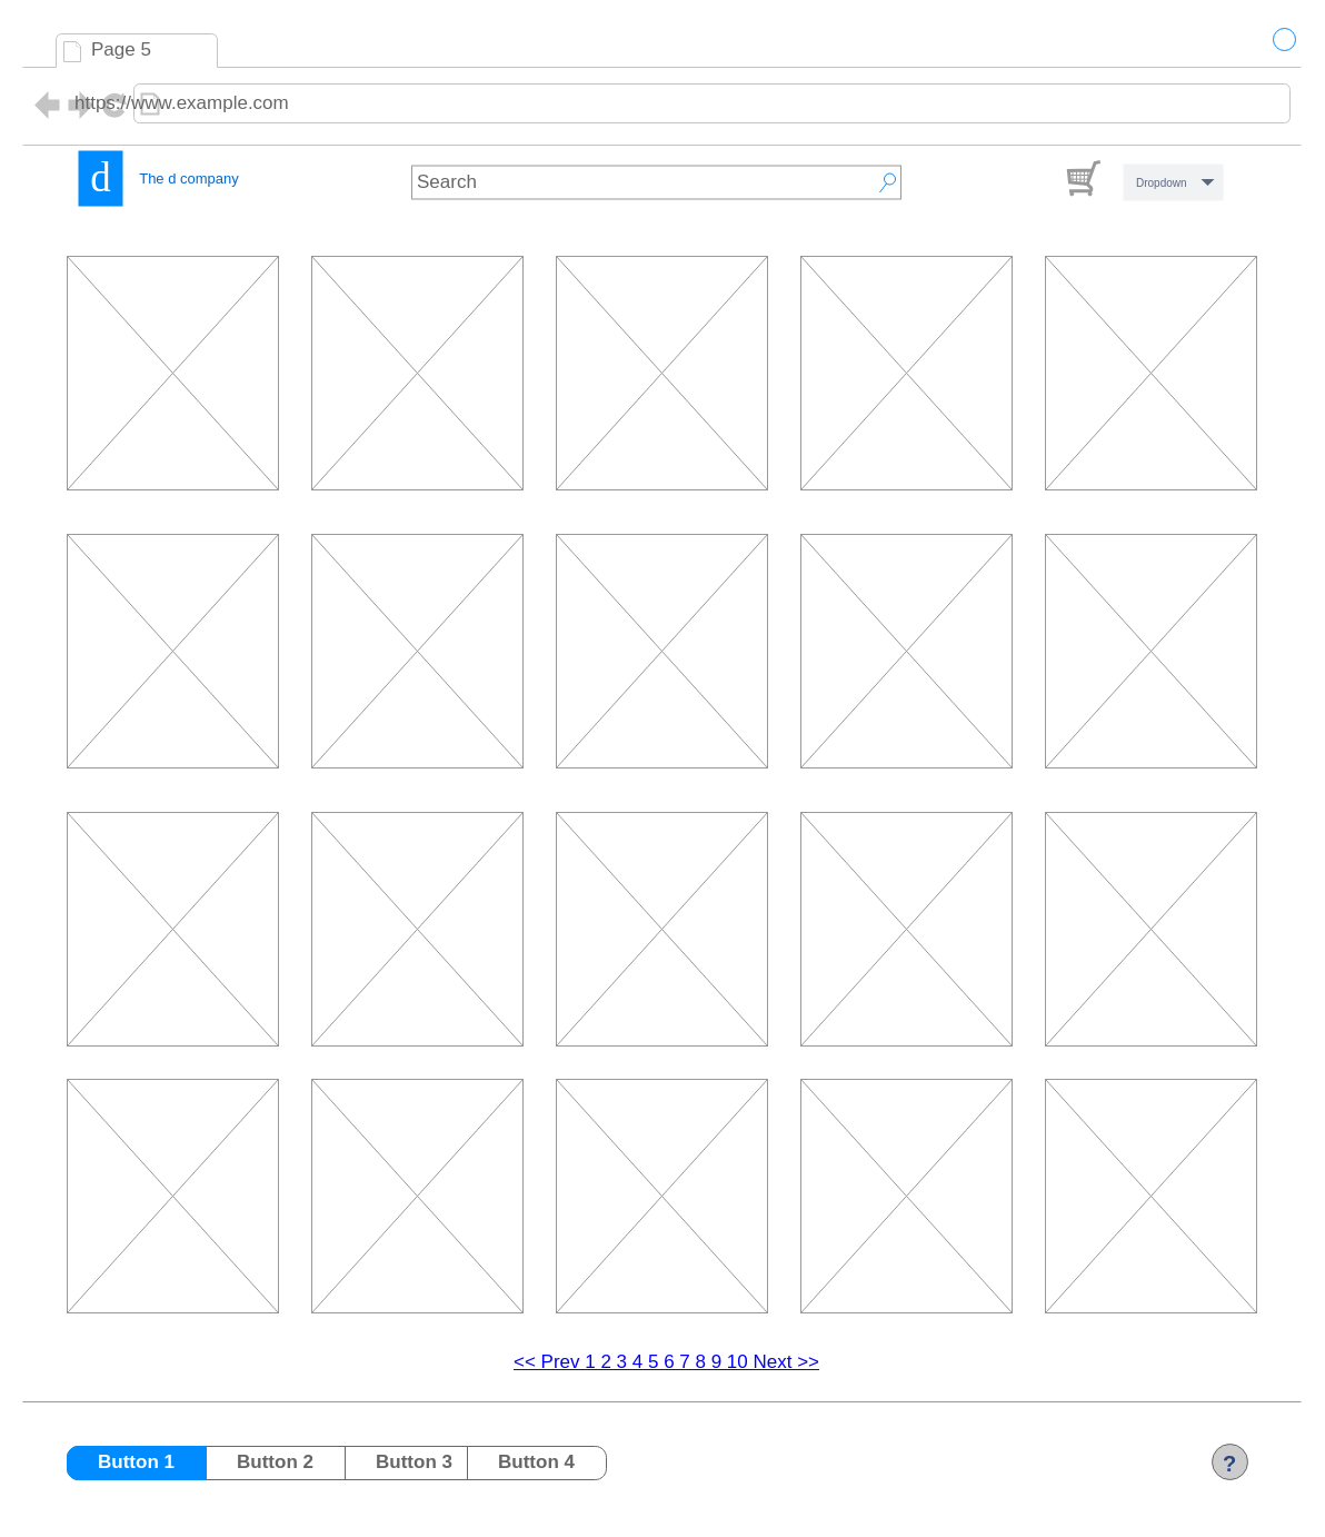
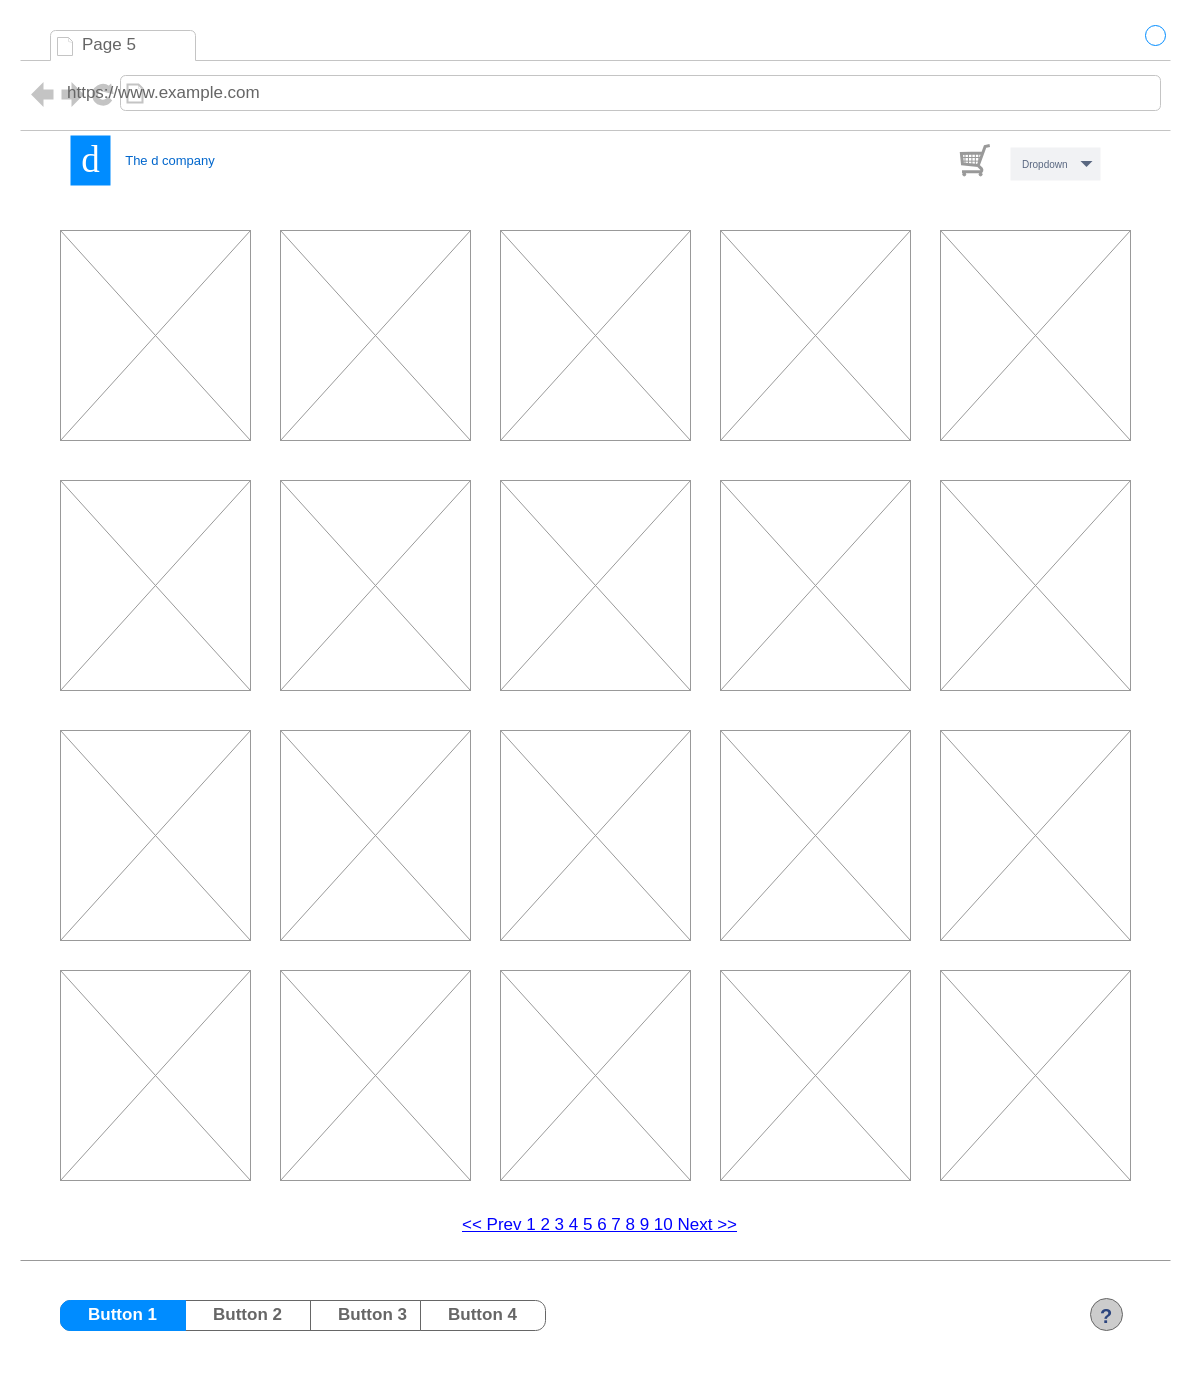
  <mxCell id="0" />
  <mxCell id="1" parent="0" />
  <mxCell id="2" value="" style="strokeWidth=1;shadow=0;dashed=0;align=center;html=1;shape=mxgraph.mockup.containers.browserWindow;rSize=0;strokeColor2=#008cff;strokeColor3=#c4c4c4;mainText=,;recursiveResize=0;strokeColor=#FFFFFF;fontColor=#FFFFFF;" parent="1" vertex="1"><mxGeometry x="20" y="20" width="1150" height="1340" as="geometry" /></mxCell>
  <mxCell id="3" value="Page 5" style="strokeWidth=1;shadow=0;dashed=0;align=center;html=1;shape=mxgraph.mockup.containers.anchor;fontSize=17;fontColor=#666666;align=left;" parent="2" vertex="1"><mxGeometry x="60" y="12" width="110" height="26" as="geometry" /></mxCell>
  <mxCell id="4" value="https://www.example.com" style="strokeWidth=1;shadow=0;dashed=0;align=center;html=1;shape=mxgraph.mockup.containers.anchor;rSize=0;fontSize=17;fontColor=#666666;align=left;" parent="2" vertex="1"><mxGeometry x="45" y="60" width="250" height="26" as="geometry" /></mxCell>
  <mxCell id="5" value="Dropdown" style="rounded=0;fillColor=#F1F2F4;strokeColor=none;html=1;fontColor=#596780;align=left;fontSize=10;spacingLeft=10" parent="2" vertex="1"><mxGeometry x="990" y="127" width="90" height="33" as="geometry" /></mxCell>
  <mxCell id="6" value="" style="shape=triangle;direction=south;fillColor=#596780;strokeColor=none;html=1" parent="5" vertex="1"><mxGeometry x="1" y="0.5" width="12" height="6" relative="1" as="geometry"><mxPoint x="-20" y="-3" as="offset" /></mxGeometry></mxCell>
  <mxCell id="7" value="The d company" style="text;html=1;strokeColor=none;fillColor=none;align=center;verticalAlign=middle;whiteSpace=wrap;rounded=0;fontSize=13;fontColor=#0066CC;" parent="2" vertex="1"><mxGeometry x="100" y="130" width="100" height="20" as="geometry" /></mxCell>
  <mxCell id="8" value="" style="verticalLabelPosition=bottom;shadow=0;dashed=0;align=center;html=1;verticalAlign=top;strokeWidth=1;shape=mxgraph.mockup.graphics.simpleIcon;strokeColor=#999999;fontSize=13;fontColor=#0066CC;" parent="2" vertex="1"><mxGeometry x="40" y="210" width="190" height="210" as="geometry" /></mxCell>
  <mxCell id="9" value="" style="verticalLabelPosition=bottom;shadow=0;dashed=0;align=center;html=1;verticalAlign=top;strokeWidth=1;shape=mxgraph.mockup.markup.line;strokeColor=#999999;fillColor=#008CFF;fontSize=13;fontColor=#0066CC;" parent="2" vertex="1"><mxGeometry y="1230" width="1150" height="20" as="geometry" /></mxCell>
  <mxCell id="10" value="d" style="text;html=1;align=center;verticalAlign=middle;resizable=0;points=[];autosize=1;fontSize=37;fontFamily=Tahoma;fillColor=#008CFF;fontColor=#FFFFFF;" parent="2" vertex="1"><mxGeometry x="50" y="115" width="40" height="50" as="geometry" /></mxCell>
  <mxCell id="11" value="" style="verticalLabelPosition=bottom;shadow=0;dashed=0;align=center;html=1;verticalAlign=top;strokeWidth=1;shape=mxgraph.mockup.graphics.simpleIcon;strokeColor=#999999;fontSize=13;fontColor=#0066CC;" vertex="1" parent="2"><mxGeometry x="260" y="210" width="190" height="210" as="geometry" /></mxCell>
  <mxCell id="12" value="" style="verticalLabelPosition=bottom;shadow=0;dashed=0;align=center;html=1;verticalAlign=top;strokeWidth=1;shape=mxgraph.mockup.graphics.simpleIcon;strokeColor=#999999;fontSize=13;fontColor=#0066CC;" vertex="1" parent="2"><mxGeometry x="480" y="210" width="190" height="210" as="geometry" /></mxCell>
  <mxCell id="13" value="" style="verticalLabelPosition=bottom;shadow=0;dashed=0;align=center;html=1;verticalAlign=top;strokeWidth=1;shape=mxgraph.mockup.graphics.simpleIcon;strokeColor=#999999;fontSize=13;fontColor=#0066CC;" vertex="1" parent="2"><mxGeometry x="700" y="210" width="190" height="210" as="geometry" /></mxCell>
  <mxCell id="14" value="" style="verticalLabelPosition=bottom;shadow=0;dashed=0;align=center;html=1;verticalAlign=top;strokeWidth=1;shape=mxgraph.mockup.graphics.simpleIcon;strokeColor=#999999;fontSize=13;fontColor=#0066CC;" vertex="1" parent="2"><mxGeometry x="920" y="210" width="190" height="210" as="geometry" /></mxCell>
  <mxCell id="15" value="" style="verticalLabelPosition=bottom;shadow=0;dashed=0;align=center;html=1;verticalAlign=top;strokeWidth=1;shape=mxgraph.mockup.graphics.simpleIcon;strokeColor=#999999;fontSize=13;fontColor=#0066CC;" vertex="1" parent="2"><mxGeometry x="40" y="460" width="190" height="210" as="geometry" /></mxCell>
  <mxCell id="16" value="" style="verticalLabelPosition=bottom;shadow=0;dashed=0;align=center;html=1;verticalAlign=top;strokeWidth=1;shape=mxgraph.mockup.graphics.simpleIcon;strokeColor=#999999;fontSize=13;fontColor=#0066CC;" vertex="1" parent="2"><mxGeometry x="260" y="460" width="190" height="210" as="geometry" /></mxCell>
  <mxCell id="17" value="" style="verticalLabelPosition=bottom;shadow=0;dashed=0;align=center;html=1;verticalAlign=top;strokeWidth=1;shape=mxgraph.mockup.graphics.simpleIcon;strokeColor=#999999;fontSize=13;fontColor=#0066CC;" vertex="1" parent="2"><mxGeometry x="480" y="460" width="190" height="210" as="geometry" /></mxCell>
  <mxCell id="18" value="" style="verticalLabelPosition=bottom;shadow=0;dashed=0;align=center;html=1;verticalAlign=top;strokeWidth=1;shape=mxgraph.mockup.graphics.simpleIcon;strokeColor=#999999;fontSize=13;fontColor=#0066CC;" vertex="1" parent="2"><mxGeometry x="700" y="460" width="190" height="210" as="geometry" /></mxCell>
  <mxCell id="19" value="" style="verticalLabelPosition=bottom;shadow=0;dashed=0;align=center;html=1;verticalAlign=top;strokeWidth=1;shape=mxgraph.mockup.graphics.simpleIcon;strokeColor=#999999;fontSize=13;fontColor=#0066CC;" vertex="1" parent="2"><mxGeometry x="920" y="460" width="190" height="210" as="geometry" /></mxCell>
  <mxCell id="20" value="" style="verticalLabelPosition=bottom;shadow=0;dashed=0;align=center;html=1;verticalAlign=top;strokeWidth=1;shape=mxgraph.mockup.graphics.simpleIcon;strokeColor=#999999;fontSize=13;fontColor=#0066CC;" vertex="1" parent="2"><mxGeometry x="40" y="710" width="190" height="210" as="geometry" /></mxCell>
  <mxCell id="21" value="" style="verticalLabelPosition=bottom;shadow=0;dashed=0;align=center;html=1;verticalAlign=top;strokeWidth=1;shape=mxgraph.mockup.graphics.simpleIcon;strokeColor=#999999;fontSize=13;fontColor=#0066CC;" vertex="1" parent="2"><mxGeometry x="260" y="710" width="190" height="210" as="geometry" /></mxCell>
  <mxCell id="22" value="" style="verticalLabelPosition=bottom;shadow=0;dashed=0;align=center;html=1;verticalAlign=top;strokeWidth=1;shape=mxgraph.mockup.graphics.simpleIcon;strokeColor=#999999;fontSize=13;fontColor=#0066CC;" vertex="1" parent="2"><mxGeometry x="480" y="710" width="190" height="210" as="geometry" /></mxCell>
  <mxCell id="23" value="" style="verticalLabelPosition=bottom;shadow=0;dashed=0;align=center;html=1;verticalAlign=top;strokeWidth=1;shape=mxgraph.mockup.graphics.simpleIcon;strokeColor=#999999;fontSize=13;fontColor=#0066CC;" vertex="1" parent="2"><mxGeometry x="700" y="710" width="190" height="210" as="geometry" /></mxCell>
  <mxCell id="24" value="" style="verticalLabelPosition=bottom;shadow=0;dashed=0;align=center;html=1;verticalAlign=top;strokeWidth=1;shape=mxgraph.mockup.graphics.simpleIcon;strokeColor=#999999;fontSize=13;fontColor=#0066CC;" vertex="1" parent="2"><mxGeometry x="920" y="710" width="190" height="210" as="geometry" /></mxCell>
  <mxCell id="25" value="" style="verticalLabelPosition=bottom;shadow=0;dashed=0;align=center;html=1;verticalAlign=top;strokeWidth=1;shape=mxgraph.mockup.graphics.simpleIcon;strokeColor=#999999;fontSize=13;fontColor=#0066CC;" vertex="1" parent="2"><mxGeometry x="40" y="950" width="190" height="210" as="geometry" /></mxCell>
  <mxCell id="26" value="" style="verticalLabelPosition=bottom;shadow=0;dashed=0;align=center;html=1;verticalAlign=top;strokeWidth=1;shape=mxgraph.mockup.graphics.simpleIcon;strokeColor=#999999;fontSize=13;fontColor=#0066CC;" vertex="1" parent="2"><mxGeometry x="260" y="950" width="190" height="210" as="geometry" /></mxCell>
  <mxCell id="27" value="" style="verticalLabelPosition=bottom;shadow=0;dashed=0;align=center;html=1;verticalAlign=top;strokeWidth=1;shape=mxgraph.mockup.graphics.simpleIcon;strokeColor=#999999;fontSize=13;fontColor=#0066CC;" vertex="1" parent="2"><mxGeometry x="480" y="950" width="190" height="210" as="geometry" /></mxCell>
  <mxCell id="28" value="" style="verticalLabelPosition=bottom;shadow=0;dashed=0;align=center;html=1;verticalAlign=top;strokeWidth=1;shape=mxgraph.mockup.graphics.simpleIcon;strokeColor=#999999;fontSize=13;fontColor=#0066CC;" vertex="1" parent="2"><mxGeometry x="700" y="950" width="190" height="210" as="geometry" /></mxCell>
  <mxCell id="29" value="" style="verticalLabelPosition=bottom;shadow=0;dashed=0;align=center;html=1;verticalAlign=top;strokeWidth=1;shape=mxgraph.mockup.graphics.simpleIcon;strokeColor=#999999;fontSize=13;fontColor=#0066CC;" vertex="1" parent="2"><mxGeometry x="920" y="950" width="190" height="210" as="geometry" /></mxCell>
  <mxCell id="30" value="&lt;&lt; Prev 1 2 3 4 5 6 7 8 9 10 Next &gt;&gt;" style="strokeWidth=1;shadow=0;dashed=0;align=center;html=1;shape=mxgraph.mockup.navigation.pagination;linkText=;fontSize=17;fontColor=#0000ff;fontStyle=4;" vertex="1" parent="2"><mxGeometry x="404" y="1190" width="350" height="30" as="geometry" /></mxCell>
- <mxCell id="31" value="Search" style="strokeWidth=1;shadow=0;dashed=0;align=center;html=1;shape=mxgraph.mockup.forms.searchBox;strokeColor=#999999;mainText=;strokeColor2=#008cff;fontColor=#666666;fontSize=17;align=left;spacingLeft=3;whiteSpace=wrap;" vertex="1" parent="2"><mxGeometry x="350" y="128.5" width="440" height="30" as="geometry" /></mxCell>
  <mxCell id="32" value="" style="verticalLabelPosition=bottom;shadow=0;dashed=0;align=center;html=1;verticalAlign=top;strokeWidth=1;shape=mxgraph.mockup.misc.shoppingCart;strokeColor=#999999;" vertex="1" parent="2"><mxGeometry x="940" y="124.25" width="30" height="31.5" as="geometry" /></mxCell>
  <mxCell id="33" value="" style="verticalLabelPosition=bottom;shadow=0;dashed=0;align=center;html=1;verticalAlign=top;strokeWidth=1;shape=mxgraph.mockup.misc.help_icon;" vertex="1" parent="2"><mxGeometry x="1070" y="1278" width="32" height="32" as="geometry" /></mxCell>
  <mxCell id="34" value="" style="strokeWidth=1;shadow=0;dashed=0;align=center;html=1;shape=mxgraph.mockup.rrect;rSize=10;fillColor=#ffffff;strokeColor=#666666;" vertex="1" parent="2"><mxGeometry x="40" y="1280" width="480" height="30" as="geometry" /></mxCell>
  <mxCell id="35" value="Button 2" style="strokeColor=inherit;fillColor=inherit;gradientColor=inherit;strokeWidth=1;shadow=0;dashed=0;align=center;html=1;shape=mxgraph.mockup.rrect;rSize=0;fontSize=17;fontColor=#666666;fontStyle=1;resizeHeight=1;whiteSpace=wrap;" vertex="1" parent="34"><mxGeometry width="125" height="30" relative="1" as="geometry"><mxPoint x="125" as="offset" /></mxGeometry></mxCell>
  <mxCell id="36" value="Button 3" style="strokeColor=inherit;fillColor=inherit;gradientColor=inherit;strokeWidth=1;shadow=0;dashed=0;align=center;html=1;shape=mxgraph.mockup.rrect;rSize=0;fontSize=17;fontColor=#666666;fontStyle=1;resizeHeight=1;whiteSpace=wrap;" vertex="1" parent="34"><mxGeometry width="125" height="30" relative="1" as="geometry"><mxPoint x="250" as="offset" /></mxGeometry></mxCell>
  <mxCell id="37" value="Button 4" style="strokeColor=inherit;fillColor=inherit;gradientColor=inherit;strokeWidth=1;shadow=0;dashed=0;align=center;html=1;shape=mxgraph.mockup.rightButton;rSize=10;fontSize=17;fontColor=#666666;fontStyle=1;resizeHeight=1;whiteSpace=wrap;" vertex="1" parent="34"><mxGeometry x="1" width="125" height="30" relative="1" as="geometry"><mxPoint x="-120" as="offset" /></mxGeometry></mxCell>
  <mxCell id="38" value="Button 1" style="strokeWidth=1;shadow=0;dashed=0;align=center;html=1;shape=mxgraph.mockup.leftButton;rSize=10;fontSize=17;fontColor=#ffffff;fontStyle=1;fillColor=#008cff;strokeColor=#008cff;resizeHeight=1;whiteSpace=wrap;" vertex="1" parent="34"><mxGeometry width="125" height="30" relative="1" as="geometry" /></mxCell>
